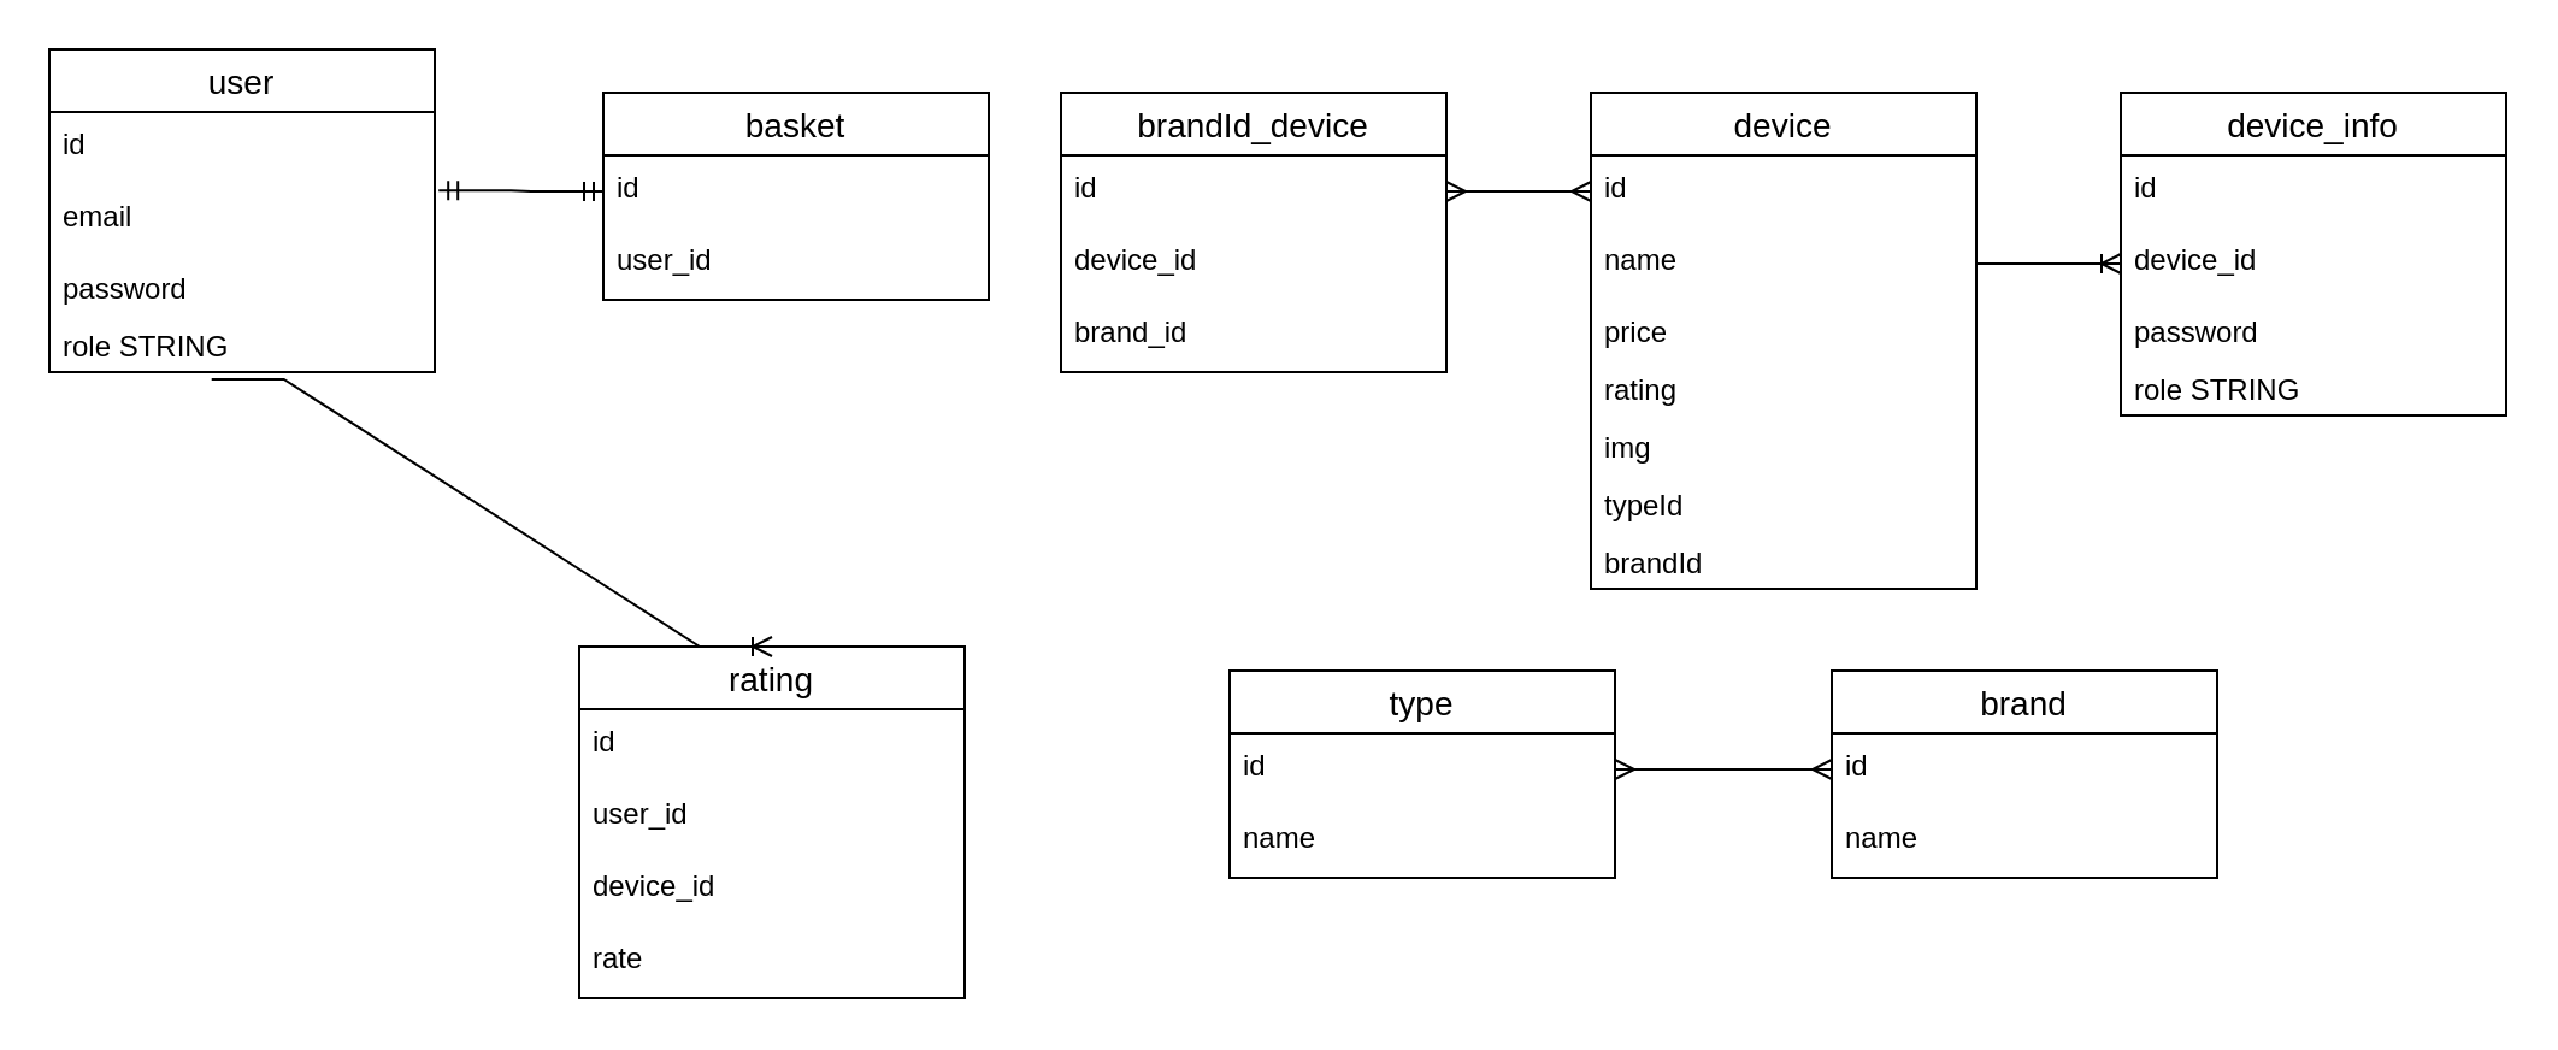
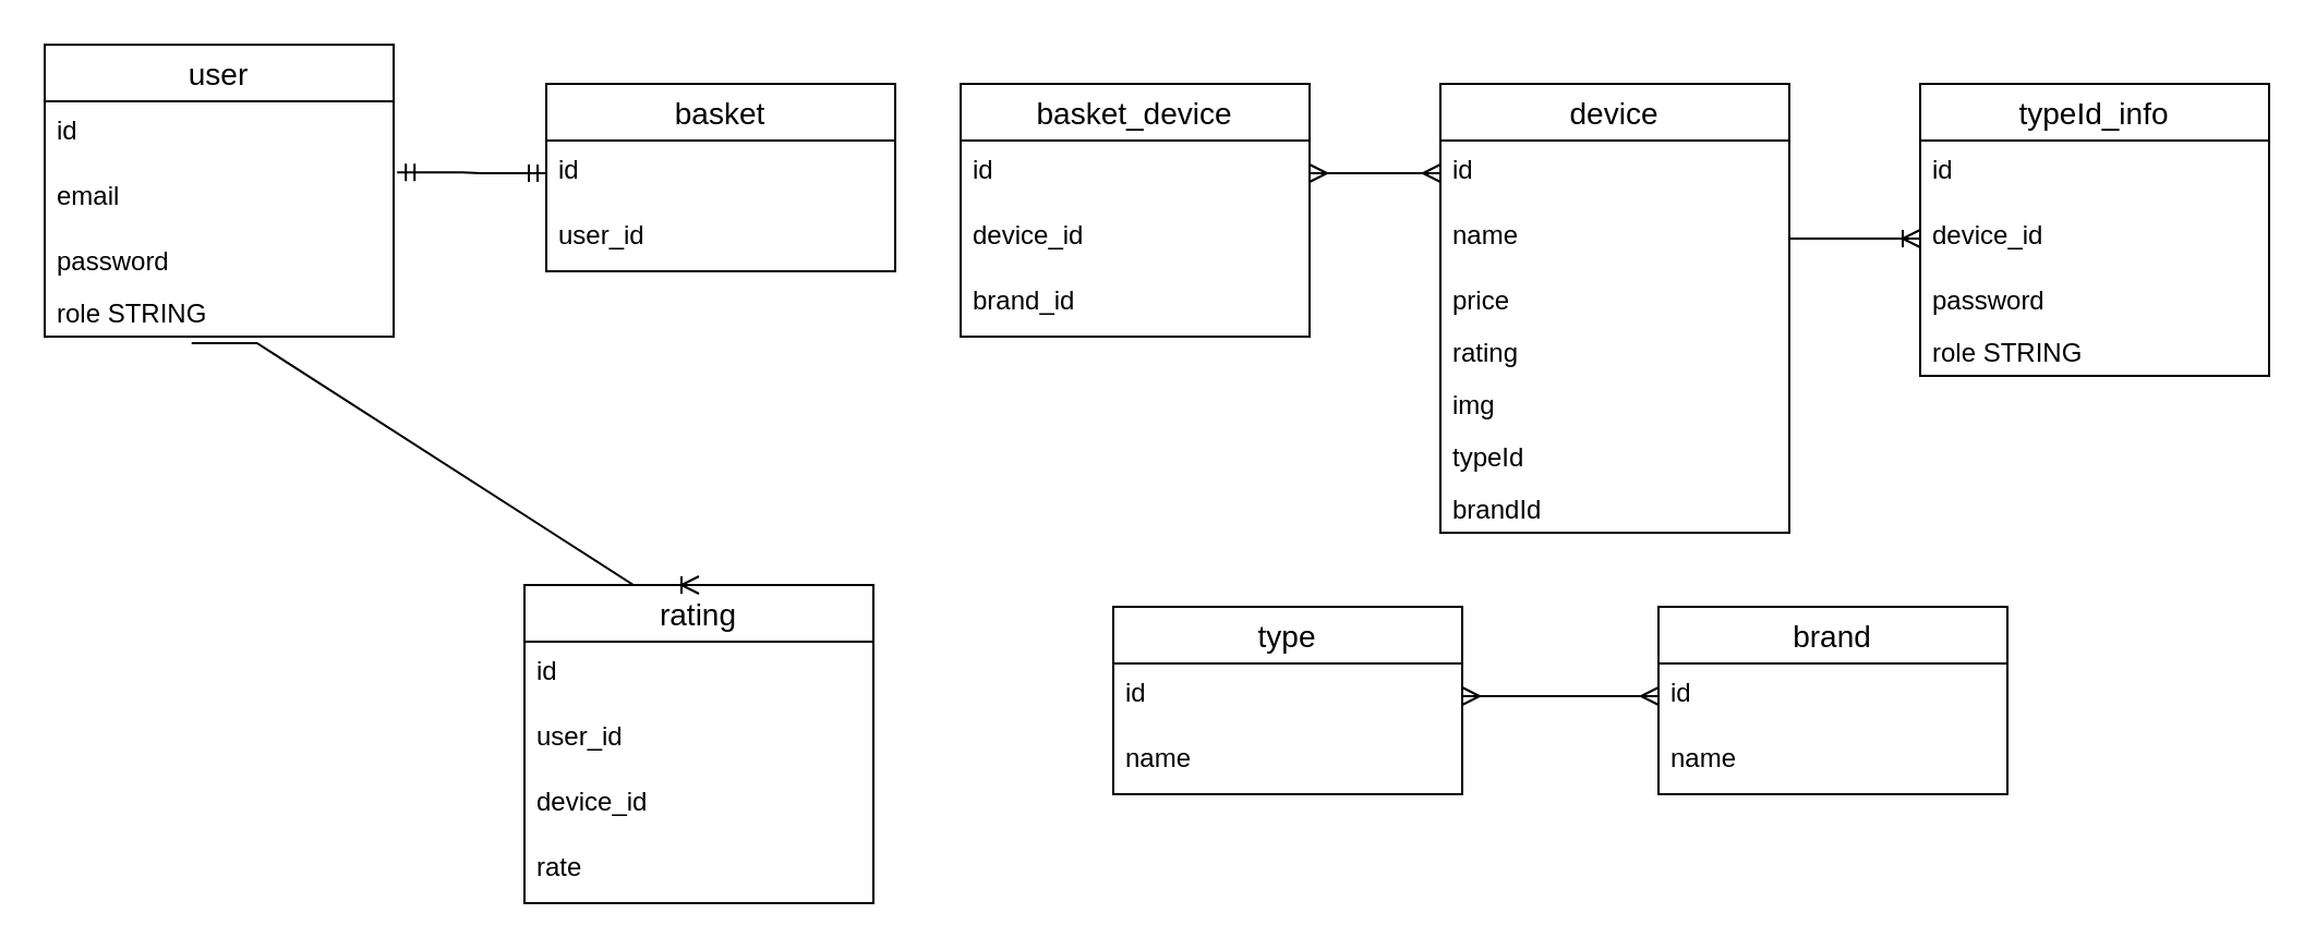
  <mxCell id="0" />
  <mxCell id="1" parent="0" />
  <mxCell id="2" value="user" style="swimlane;fontStyle=0;childLayout=stackLayout;horizontal=1;startSize=26;horizontalStack=0;resizeParent=1;resizeParentMax=0;resizeLast=0;collapsible=1;marginBottom=0;align=center;fontSize=14;" vertex="1" parent="1"><mxGeometry x="20" y="20" width="160" height="134" as="geometry" /></mxCell>
  <mxCell id="3" value="id" style="text;strokeColor=none;fillColor=none;spacingLeft=4;spacingRight=4;overflow=hidden;rotatable=0;points=[[0,0.5],[1,0.5]];portConstraint=eastwest;fontSize=12;whiteSpace=wrap;html=1;" vertex="1" parent="2"><mxGeometry y="26" width="160" height="30" as="geometry" /></mxCell>
  <mxCell id="4" value="email" style="text;strokeColor=none;fillColor=none;spacingLeft=4;spacingRight=4;overflow=hidden;rotatable=0;points=[[0,0.5],[1,0.5]];portConstraint=eastwest;fontSize=12;whiteSpace=wrap;html=1;" vertex="1" parent="2"><mxGeometry y="56" width="160" height="30" as="geometry" /></mxCell>
  <mxCell id="5" value="password" style="text;strokeColor=none;fillColor=none;spacingLeft=4;spacingRight=4;overflow=hidden;rotatable=0;points=[[0,0.5],[1,0.5]];portConstraint=eastwest;fontSize=12;whiteSpace=wrap;html=1;" vertex="1" parent="2"><mxGeometry y="86" width="160" height="24" as="geometry" /></mxCell>
  <mxCell id="6" value="role STRING" style="text;strokeColor=none;fillColor=none;spacingLeft=4;spacingRight=4;overflow=hidden;rotatable=0;points=[[0,0.5],[1,0.5]];portConstraint=eastwest;fontSize=12;whiteSpace=wrap;html=1;" vertex="1" parent="2"><mxGeometry y="110" width="160" height="24" as="geometry" /></mxCell>
  <mxCell id="7" value="basket" style="swimlane;fontStyle=0;childLayout=stackLayout;horizontal=1;startSize=26;horizontalStack=0;resizeParent=1;resizeParentMax=0;resizeLast=0;collapsible=1;marginBottom=0;align=center;fontSize=14;" vertex="1" parent="1"><mxGeometry x="250" y="38" width="160" height="86" as="geometry" /></mxCell>
  <mxCell id="8" value="id" style="text;strokeColor=none;fillColor=none;spacingLeft=4;spacingRight=4;overflow=hidden;rotatable=0;points=[[0,0.5],[1,0.5]];portConstraint=eastwest;fontSize=12;whiteSpace=wrap;html=1;" vertex="1" parent="7"><mxGeometry y="26" width="160" height="30" as="geometry" /></mxCell>
  <mxCell id="9" value="user_id" style="text;strokeColor=none;fillColor=none;spacingLeft=4;spacingRight=4;overflow=hidden;rotatable=0;points=[[0,0.5],[1,0.5]];portConstraint=eastwest;fontSize=12;whiteSpace=wrap;html=1;" vertex="1" parent="7"><mxGeometry y="56" width="160" height="30" as="geometry" /></mxCell>
  <mxCell id="10" value="" style="edgeStyle=entityRelationEdgeStyle;fontSize=12;html=1;endArrow=ERmandOne;startArrow=ERmandOne;rounded=0;entryX=0;entryY=0.5;entryDx=0;entryDy=0;exitX=1.01;exitY=0.087;exitDx=0;exitDy=0;exitPerimeter=0;" edge="1" parent="1" source="4" target="8"><mxGeometry width="100" height="100" relative="1" as="geometry"><mxPoint x="170" y="258" as="sourcePoint" /><mxPoint x="270" y="158" as="targetPoint" /><Array as="points"><mxPoint x="170" y="98" /><mxPoint x="182" y="128" /><mxPoint x="160" y="98" /></Array></mxGeometry></mxCell>
  <mxCell id="11" value="device" style="swimlane;fontStyle=0;childLayout=stackLayout;horizontal=1;startSize=26;horizontalStack=0;resizeParent=1;resizeParentMax=0;resizeLast=0;collapsible=1;marginBottom=0;align=center;fontSize=14;" vertex="1" parent="1"><mxGeometry x="660" y="38" width="160" height="206" as="geometry" /></mxCell>
  <mxCell id="12" value="id" style="text;strokeColor=none;fillColor=none;spacingLeft=4;spacingRight=4;overflow=hidden;rotatable=0;points=[[0,0.5],[1,0.5]];portConstraint=eastwest;fontSize=12;whiteSpace=wrap;html=1;" vertex="1" parent="11"><mxGeometry y="26" width="160" height="30" as="geometry" /></mxCell>
  <mxCell id="13" value="name" style="text;strokeColor=none;fillColor=none;spacingLeft=4;spacingRight=4;overflow=hidden;rotatable=0;points=[[0,0.5],[1,0.5]];portConstraint=eastwest;fontSize=12;whiteSpace=wrap;html=1;" vertex="1" parent="11"><mxGeometry y="56" width="160" height="30" as="geometry" /></mxCell>
  <mxCell id="14" value="price" style="text;strokeColor=none;fillColor=none;spacingLeft=4;spacingRight=4;overflow=hidden;rotatable=0;points=[[0,0.5],[1,0.5]];portConstraint=eastwest;fontSize=12;whiteSpace=wrap;html=1;" vertex="1" parent="11"><mxGeometry y="86" width="160" height="24" as="geometry" /></mxCell>
  <mxCell id="15" value="rating" style="text;strokeColor=none;fillColor=none;spacingLeft=4;spacingRight=4;overflow=hidden;rotatable=0;points=[[0,0.5],[1,0.5]];portConstraint=eastwest;fontSize=12;whiteSpace=wrap;html=1;" vertex="1" parent="11"><mxGeometry y="110" width="160" height="24" as="geometry" /></mxCell>
  <mxCell id="16" value="img" style="text;strokeColor=none;fillColor=none;spacingLeft=4;spacingRight=4;overflow=hidden;rotatable=0;points=[[0,0.5],[1,0.5]];portConstraint=eastwest;fontSize=12;whiteSpace=wrap;html=1;" vertex="1" parent="11"><mxGeometry y="134" width="160" height="24" as="geometry" /></mxCell>
  <mxCell id="17" value="typeId" style="text;strokeColor=none;fillColor=none;spacingLeft=4;spacingRight=4;overflow=hidden;rotatable=0;points=[[0,0.5],[1,0.5]];portConstraint=eastwest;fontSize=12;whiteSpace=wrap;html=1;" vertex="1" parent="11"><mxGeometry y="158" width="160" height="24" as="geometry" /></mxCell>
  <mxCell id="18" value="brandId" style="text;strokeColor=none;fillColor=none;spacingLeft=4;spacingRight=4;overflow=hidden;rotatable=0;points=[[0,0.5],[1,0.5]];portConstraint=eastwest;fontSize=12;whiteSpace=wrap;html=1;" vertex="1" parent="11"><mxGeometry y="182" width="160" height="24" as="geometry" /></mxCell>
  <mxCell id="19" value="type" style="swimlane;fontStyle=0;childLayout=stackLayout;horizontal=1;startSize=26;horizontalStack=0;resizeParent=1;resizeParentMax=0;resizeLast=0;collapsible=1;marginBottom=0;align=center;fontSize=14;" vertex="1" parent="1"><mxGeometry x="510" y="278" width="160" height="86" as="geometry" /></mxCell>
  <mxCell id="20" value="id" style="text;strokeColor=none;fillColor=none;spacingLeft=4;spacingRight=4;overflow=hidden;rotatable=0;points=[[0,0.5],[1,0.5]];portConstraint=eastwest;fontSize=12;whiteSpace=wrap;html=1;" vertex="1" parent="19"><mxGeometry y="26" width="160" height="30" as="geometry" /></mxCell>
  <mxCell id="21" value="name" style="text;strokeColor=none;fillColor=none;spacingLeft=4;spacingRight=4;overflow=hidden;rotatable=0;points=[[0,0.5],[1,0.5]];portConstraint=eastwest;fontSize=12;whiteSpace=wrap;html=1;" vertex="1" parent="19"><mxGeometry y="56" width="160" height="30" as="geometry" /></mxCell>
  <mxCell id="22" value="brand" style="swimlane;fontStyle=0;childLayout=stackLayout;horizontal=1;startSize=26;horizontalStack=0;resizeParent=1;resizeParentMax=0;resizeLast=0;collapsible=1;marginBottom=0;align=center;fontSize=14;" vertex="1" parent="1"><mxGeometry x="760" y="278" width="160" height="86" as="geometry" /></mxCell>
  <mxCell id="23" value="id" style="text;strokeColor=none;fillColor=none;spacingLeft=4;spacingRight=4;overflow=hidden;rotatable=0;points=[[0,0.5],[1,0.5]];portConstraint=eastwest;fontSize=12;whiteSpace=wrap;html=1;" vertex="1" parent="22"><mxGeometry y="26" width="160" height="30" as="geometry" /></mxCell>
  <mxCell id="24" value="name" style="text;strokeColor=none;fillColor=none;spacingLeft=4;spacingRight=4;overflow=hidden;rotatable=0;points=[[0,0.5],[1,0.5]];portConstraint=eastwest;fontSize=12;whiteSpace=wrap;html=1;" vertex="1" parent="22"><mxGeometry y="56" width="160" height="30" as="geometry" /></mxCell>
  <mxCell id="25" value="" style="edgeStyle=entityRelationEdgeStyle;fontSize=12;html=1;endArrow=ERmany;startArrow=ERmany;rounded=0;entryX=0;entryY=0.5;entryDx=0;entryDy=0;exitX=1;exitY=0.5;exitDx=0;exitDy=0;" edge="1" parent="1" source="20" target="23"><mxGeometry width="100" height="100" relative="1" as="geometry"><mxPoint x="650" y="428" as="sourcePoint" /><mxPoint x="750" y="328" as="targetPoint" /></mxGeometry></mxCell>
- <mxCell id="26" value="device_info" style="swimlane;fontStyle=0;childLayout=stackLayout;horizontal=1;startSize=26;horizontalStack=0;resizeParent=1;resizeParentMax=0;resizeLast=0;collapsible=1;marginBottom=0;align=center;fontSize=14;" vertex="1" parent="1"><mxGeometry x="880" y="38" width="160" height="134" as="geometry" /></mxCell>
+ <mxCell id="26" value="typeId_info" style="swimlane;fontStyle=0;childLayout=stackLayout;horizontal=1;startSize=26;horizontalStack=0;resizeParent=1;resizeParentMax=0;resizeLast=0;collapsible=1;marginBottom=0;align=center;fontSize=14;" vertex="1" parent="1"><mxGeometry x="880" y="38" width="160" height="134" as="geometry" /></mxCell>
  <mxCell id="27" value="id" style="text;strokeColor=none;fillColor=none;spacingLeft=4;spacingRight=4;overflow=hidden;rotatable=0;points=[[0,0.5],[1,0.5]];portConstraint=eastwest;fontSize=12;whiteSpace=wrap;html=1;" vertex="1" parent="26"><mxGeometry y="26" width="160" height="30" as="geometry" /></mxCell>
  <mxCell id="28" value="device_id" style="text;strokeColor=none;fillColor=none;spacingLeft=4;spacingRight=4;overflow=hidden;rotatable=0;points=[[0,0.5],[1,0.5]];portConstraint=eastwest;fontSize=12;whiteSpace=wrap;html=1;" vertex="1" parent="26"><mxGeometry y="56" width="160" height="30" as="geometry" /></mxCell>
  <mxCell id="29" value="password" style="text;strokeColor=none;fillColor=none;spacingLeft=4;spacingRight=4;overflow=hidden;rotatable=0;points=[[0,0.5],[1,0.5]];portConstraint=eastwest;fontSize=12;whiteSpace=wrap;html=1;" vertex="1" parent="26"><mxGeometry y="86" width="160" height="24" as="geometry" /></mxCell>
  <mxCell id="30" value="role STRING" style="text;strokeColor=none;fillColor=none;spacingLeft=4;spacingRight=4;overflow=hidden;rotatable=0;points=[[0,0.5],[1,0.5]];portConstraint=eastwest;fontSize=12;whiteSpace=wrap;html=1;" vertex="1" parent="26"><mxGeometry y="110" width="160" height="24" as="geometry" /></mxCell>
  <mxCell id="31" value="" style="edgeStyle=entityRelationEdgeStyle;fontSize=12;html=1;endArrow=ERoneToMany;rounded=0;exitX=1;exitY=0.5;exitDx=0;exitDy=0;entryX=0;entryY=0.5;entryDx=0;entryDy=0;" edge="1" parent="1" source="13" target="28"><mxGeometry width="100" height="100" relative="1" as="geometry"><mxPoint x="860" y="48" as="sourcePoint" /><mxPoint x="960" y="-52" as="targetPoint" /></mxGeometry></mxCell>
- <mxCell id="32" value="brandId_device" style="swimlane;fontStyle=0;childLayout=stackLayout;horizontal=1;startSize=26;horizontalStack=0;resizeParent=1;resizeParentMax=0;resizeLast=0;collapsible=1;marginBottom=0;align=center;fontSize=14;" vertex="1" parent="1"><mxGeometry x="440" y="38" width="160" height="116" as="geometry" /></mxCell>
+ <mxCell id="32" value="basket_device" style="swimlane;fontStyle=0;childLayout=stackLayout;horizontal=1;startSize=26;horizontalStack=0;resizeParent=1;resizeParentMax=0;resizeLast=0;collapsible=1;marginBottom=0;align=center;fontSize=14;" vertex="1" parent="1"><mxGeometry x="440" y="38" width="160" height="116" as="geometry" /></mxCell>
  <mxCell id="33" value="id" style="text;strokeColor=none;fillColor=none;spacingLeft=4;spacingRight=4;overflow=hidden;rotatable=0;points=[[0,0.5],[1,0.5]];portConstraint=eastwest;fontSize=12;whiteSpace=wrap;html=1;" vertex="1" parent="32"><mxGeometry y="26" width="160" height="30" as="geometry" /></mxCell>
  <mxCell id="34" value="device_id" style="text;strokeColor=none;fillColor=none;spacingLeft=4;spacingRight=4;overflow=hidden;rotatable=0;points=[[0,0.5],[1,0.5]];portConstraint=eastwest;fontSize=12;whiteSpace=wrap;html=1;" vertex="1" parent="32"><mxGeometry y="56" width="160" height="30" as="geometry" /></mxCell>
  <mxCell id="35" value="brand_id" style="text;strokeColor=none;fillColor=none;spacingLeft=4;spacingRight=4;overflow=hidden;rotatable=0;points=[[0,0.5],[1,0.5]];portConstraint=eastwest;fontSize=12;whiteSpace=wrap;html=1;" vertex="1" parent="32"><mxGeometry y="86" width="160" height="30" as="geometry" /></mxCell>
  <mxCell id="36" value="" style="edgeStyle=entityRelationEdgeStyle;fontSize=12;html=1;endArrow=ERmany;startArrow=ERmany;rounded=0;exitX=1;exitY=0.5;exitDx=0;exitDy=0;entryX=0;entryY=0.5;entryDx=0;entryDy=0;" edge="1" parent="1" source="33" target="12"><mxGeometry width="100" height="100" relative="1" as="geometry"><mxPoint x="600" y="-2" as="sourcePoint" /><mxPoint x="700" y="-102" as="targetPoint" /></mxGeometry></mxCell>
  <mxCell id="37" value="rating" style="swimlane;fontStyle=0;childLayout=stackLayout;horizontal=1;startSize=26;horizontalStack=0;resizeParent=1;resizeParentMax=0;resizeLast=0;collapsible=1;marginBottom=0;align=center;fontSize=14;" vertex="1" parent="1"><mxGeometry x="240" y="268" width="160" height="146" as="geometry" /></mxCell>
  <mxCell id="38" value="id" style="text;strokeColor=none;fillColor=none;spacingLeft=4;spacingRight=4;overflow=hidden;rotatable=0;points=[[0,0.5],[1,0.5]];portConstraint=eastwest;fontSize=12;whiteSpace=wrap;html=1;" vertex="1" parent="37"><mxGeometry y="26" width="160" height="30" as="geometry" /></mxCell>
  <mxCell id="39" value="user_id" style="text;strokeColor=none;fillColor=none;spacingLeft=4;spacingRight=4;overflow=hidden;rotatable=0;points=[[0,0.5],[1,0.5]];portConstraint=eastwest;fontSize=12;whiteSpace=wrap;html=1;" vertex="1" parent="37"><mxGeometry y="56" width="160" height="30" as="geometry" /></mxCell>
  <mxCell id="40" value="device_id" style="text;strokeColor=none;fillColor=none;spacingLeft=4;spacingRight=4;overflow=hidden;rotatable=0;points=[[0,0.5],[1,0.5]];portConstraint=eastwest;fontSize=12;whiteSpace=wrap;html=1;" vertex="1" parent="37"><mxGeometry y="86" width="160" height="30" as="geometry" /></mxCell>
  <mxCell id="41" value="rate" style="text;strokeColor=none;fillColor=none;spacingLeft=4;spacingRight=4;overflow=hidden;rotatable=0;points=[[0,0.5],[1,0.5]];portConstraint=eastwest;fontSize=12;whiteSpace=wrap;html=1;" vertex="1" parent="37"><mxGeometry y="116" width="160" height="30" as="geometry" /></mxCell>
  <mxCell id="42" value="" style="edgeStyle=entityRelationEdgeStyle;fontSize=12;html=1;endArrow=ERoneToMany;rounded=0;entryX=0.5;entryY=0;entryDx=0;entryDy=0;exitX=0.421;exitY=1.125;exitDx=0;exitDy=0;exitPerimeter=0;" edge="1" parent="1" source="6" target="37"><mxGeometry width="100" height="100" relative="1" as="geometry"><mxPoint x="110" y="188" as="sourcePoint" /><mxPoint x="270" y="198" as="targetPoint" /></mxGeometry></mxCell>
